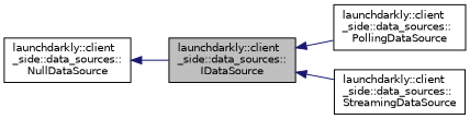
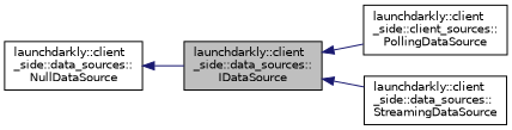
  digraph {
    rankdir=LR
    node [color=black fillcolor=white fontname=Helvetica fontsize=10 shape=record style=filled]
    edge [color=midnightblue dir=back fontname=Helvetica fontsize=10 labelfontname=Helvetica labelfontsize=10 style=solid]
    n1 [fillcolor=grey75 fontcolor=black height=0.2 label="launchdarkly::client\l_side::data_sources::\lIDataSource" width=0.4]
-   n2 [height=0.2 label="launchdarkly::client\l_side::data_sources::\lPollingDataSource" width=0.4]
+   n2 [height=0.2 label="launchdarkly::client\l_side::client_sources::\lPollingDataSource" width=0.4]
    n3 [height=0.2 label="launchdarkly::client\l_side::data_sources::\lStreamingDataSource" width=0.4]
    n4 [height=0.2 label="launchdarkly::client\l_side::data_sources::\lNullDataSource" width=0.4]
    n1 -> n2
    n1 -> n3
    n4 -> n1
  }
